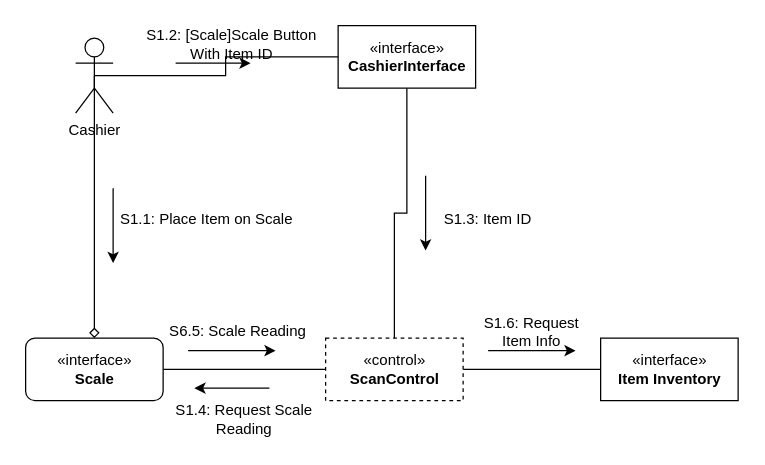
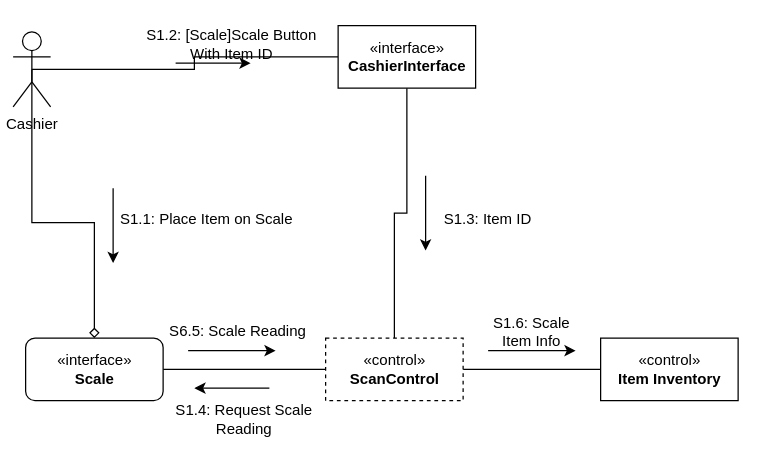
  <mxCell id="0" />
  <mxCell id="1" parent="0" />
  <mxCell id="2" style="edgeStyle=orthogonalEdgeStyle;rounded=0;orthogonalLoop=1;jettySize=auto;html=1;exitX=0.5;exitY=0.5;exitDx=0;exitDy=0;exitPerimeter=0;entryX=0;entryY=0.5;entryDx=0;entryDy=0;endArrow=none;endFill=0;" parent="1" source="4" target="6" edge="1"><mxGeometry relative="1" as="geometry" /></mxCell>
  <mxCell id="3" style="edgeStyle=orthogonalEdgeStyle;rounded=0;orthogonalLoop=1;jettySize=auto;html=1;exitX=0.5;exitY=0.5;exitDx=0;exitDy=0;exitPerimeter=0;entryX=0.5;entryY=0;entryDx=0;entryDy=0;endArrow=diamond;endFill=0;" edge="1" parent="1" source="4" target="15"><mxGeometry relative="1" as="geometry" /></mxCell>
- <mxCell id="4" value="Cashier&lt;br&gt;" style="shape=umlActor;verticalLabelPosition=bottom;verticalAlign=top;html=1;outlineConnect=0;" parent="1" vertex="1"><mxGeometry x="60" y="30" width="30" height="60" as="geometry" /></mxCell>
+ <mxCell id="4" value="Cashier&lt;br&gt;" style="shape=umlActor;verticalLabelPosition=bottom;verticalAlign=top;html=1;outlineConnect=0;" parent="1" vertex="1"><mxGeometry x="10" y="25" width="30" height="60" as="geometry" /></mxCell>
  <mxCell id="5" style="edgeStyle=orthogonalEdgeStyle;rounded=0;orthogonalLoop=1;jettySize=auto;html=1;exitX=0.5;exitY=1;exitDx=0;exitDy=0;endArrow=none;endFill=0;" parent="1" source="6" target="8" edge="1"><mxGeometry relative="1" as="geometry" /></mxCell>
  <mxCell id="6" value="«interface»&lt;br&gt;&lt;b&gt;CashierInterface&lt;/b&gt;" style="html=1;" parent="1" vertex="1"><mxGeometry x="270" y="20" width="110" height="50" as="geometry" /></mxCell>
  <mxCell id="7" style="edgeStyle=orthogonalEdgeStyle;rounded=0;orthogonalLoop=1;jettySize=auto;html=1;exitX=1;exitY=0.5;exitDx=0;exitDy=0;entryX=0;entryY=0.5;entryDx=0;entryDy=0;endArrow=none;endFill=0;" edge="1" parent="1" source="8" target="21"><mxGeometry relative="1" as="geometry" /></mxCell>
  <mxCell id="8" value="«control»&lt;br&gt;&lt;b&gt;ScanControl&lt;/b&gt;" style="html=1;dashed=1;" parent="1" vertex="1"><mxGeometry x="260" y="270" width="110" height="50" as="geometry" /></mxCell>
  <mxCell id="9" value="" style="endArrow=classic;html=1;rounded=0;" parent="1" edge="1"><mxGeometry width="50" height="50" relative="1" as="geometry"><mxPoint x="140" y="50" as="sourcePoint" /><mxPoint x="200" y="50" as="targetPoint" /></mxGeometry></mxCell>
  <mxCell id="10" value="" style="endArrow=classic;html=1;rounded=0;" parent="1" edge="1"><mxGeometry width="50" height="50" relative="1" as="geometry"><mxPoint x="340" y="140" as="sourcePoint" /><mxPoint x="340" y="200" as="targetPoint" /></mxGeometry></mxCell>
  <mxCell id="11" value="S1.2: [Scale]Scale Button With Item ID" style="text;html=1;strokeColor=none;fillColor=none;align=center;verticalAlign=middle;whiteSpace=wrap;rounded=0;" parent="1" vertex="1"><mxGeometry x="110" y="20" width="150" height="30" as="geometry" /></mxCell>
  <mxCell id="12" value="S1.3: Item ID" style="text;html=1;strokeColor=none;fillColor=none;align=center;verticalAlign=middle;whiteSpace=wrap;rounded=0;" parent="1" vertex="1"><mxGeometry x="330" y="160" width="120" height="30" as="geometry" /></mxCell>
  <mxCell id="13" value="S1.4: Request Scale Reading" style="text;html=1;strokeColor=none;fillColor=none;align=center;verticalAlign=middle;whiteSpace=wrap;rounded=0;" parent="1" vertex="1"><mxGeometry x="130" y="320" width="130" height="30" as="geometry" /></mxCell>
  <mxCell id="14" style="edgeStyle=orthogonalEdgeStyle;rounded=0;orthogonalLoop=1;jettySize=auto;html=1;exitX=1;exitY=0.5;exitDx=0;exitDy=0;entryX=0;entryY=0.5;entryDx=0;entryDy=0;endArrow=none;endFill=0;" edge="1" parent="1" source="15" target="8"><mxGeometry relative="1" as="geometry" /></mxCell>
  <mxCell id="15" value="«interface»&lt;br&gt;&lt;b&gt;Scale&lt;/b&gt;" style="html=1;rounded=1;" vertex="1" parent="1"><mxGeometry x="20" y="270" width="110" height="50" as="geometry" /></mxCell>
  <mxCell id="16" value="" style="endArrow=classic;html=1;rounded=0;" edge="1" parent="1"><mxGeometry width="50" height="50" relative="1" as="geometry"><mxPoint x="150" y="280" as="sourcePoint" /><mxPoint x="220" y="280" as="targetPoint" /></mxGeometry></mxCell>
  <mxCell id="17" value="S6.5: Scale Reading" style="text;html=1;strokeColor=none;fillColor=none;align=center;verticalAlign=middle;whiteSpace=wrap;rounded=0;" vertex="1" parent="1"><mxGeometry x="130" y="250" width="120" height="30" as="geometry" /></mxCell>
  <mxCell id="18" value="" style="endArrow=classic;html=1;rounded=0;" edge="1" parent="1"><mxGeometry width="50" height="50" relative="1" as="geometry"><mxPoint x="90" y="150" as="sourcePoint" /><mxPoint x="90" y="210" as="targetPoint" /></mxGeometry></mxCell>
  <mxCell id="19" value="S1.1: Place Item on Scale" style="text;html=1;strokeColor=none;fillColor=none;align=center;verticalAlign=middle;whiteSpace=wrap;rounded=0;" vertex="1" parent="1"><mxGeometry x="90" y="160" width="150" height="30" as="geometry" /></mxCell>
  <mxCell id="20" value="" style="endArrow=classic;html=1;rounded=0;" edge="1" parent="1"><mxGeometry width="50" height="50" relative="1" as="geometry"><mxPoint x="215" y="310" as="sourcePoint" /><mxPoint x="155" y="310" as="targetPoint" /></mxGeometry></mxCell>
- <mxCell id="21" value="«interface»&lt;br&gt;&lt;b&gt;Item Inventory&lt;/b&gt;" style="html=1;" vertex="1" parent="1"><mxGeometry x="480" y="270" width="110" height="50" as="geometry" /></mxCell>
+ <mxCell id="21" value="«control»&lt;br&gt;&lt;b&gt;Item Inventory&lt;/b&gt;" style="html=1;" vertex="1" parent="1"><mxGeometry x="480" y="270" width="110" height="50" as="geometry" /></mxCell>
  <mxCell id="22" value="" style="endArrow=classic;html=1;rounded=0;" edge="1" parent="1"><mxGeometry width="50" height="50" relative="1" as="geometry"><mxPoint x="390" y="280" as="sourcePoint" /><mxPoint x="460" y="280" as="targetPoint" /></mxGeometry></mxCell>
- <mxCell id="23" value="S1.6: Request Item Info" style="text;html=1;strokeColor=none;fillColor=none;align=center;verticalAlign=middle;whiteSpace=wrap;rounded=0;" vertex="1" parent="1"><mxGeometry x="380" y="250" width="90" height="30" as="geometry" /></mxCell>
+ <mxCell id="23" value="S1.6: Scale Item Info" style="text;html=1;strokeColor=none;fillColor=none;align=center;verticalAlign=middle;whiteSpace=wrap;rounded=0;" vertex="1" parent="1"><mxGeometry x="380" y="250" width="90" height="30" as="geometry" /></mxCell>
